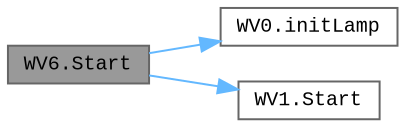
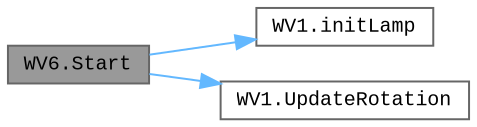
  digraph {
    fontname="Liberation Mono"
    rankdir=LR
    node [color=grey40 fillcolor=white fontname="Liberation Mono" fontsize=10 shape=box style=filled]
    edge [color=steelblue1 fontname="Liberation Mono" fontsize=10 labelfontname=Helvetica labelfontsize=10 style=solid]
    n1 [color=gray40 fillcolor=grey60 fontcolor=black height=0.2 label="WV6.Start" width=0.4]
-   n2 [height=0.2 label="WV0.initLamp" width=0.4]
-   n3 [height=0.2 label="WV1.Start" width=0.4]
+   n2 [height=0.2 label="WV1.initLamp" width=0.4]
+   n3 [height=0.2 label="WV1.UpdateRotation" width=0.4]
    n1 -> n2
    n1 -> n3
  }
